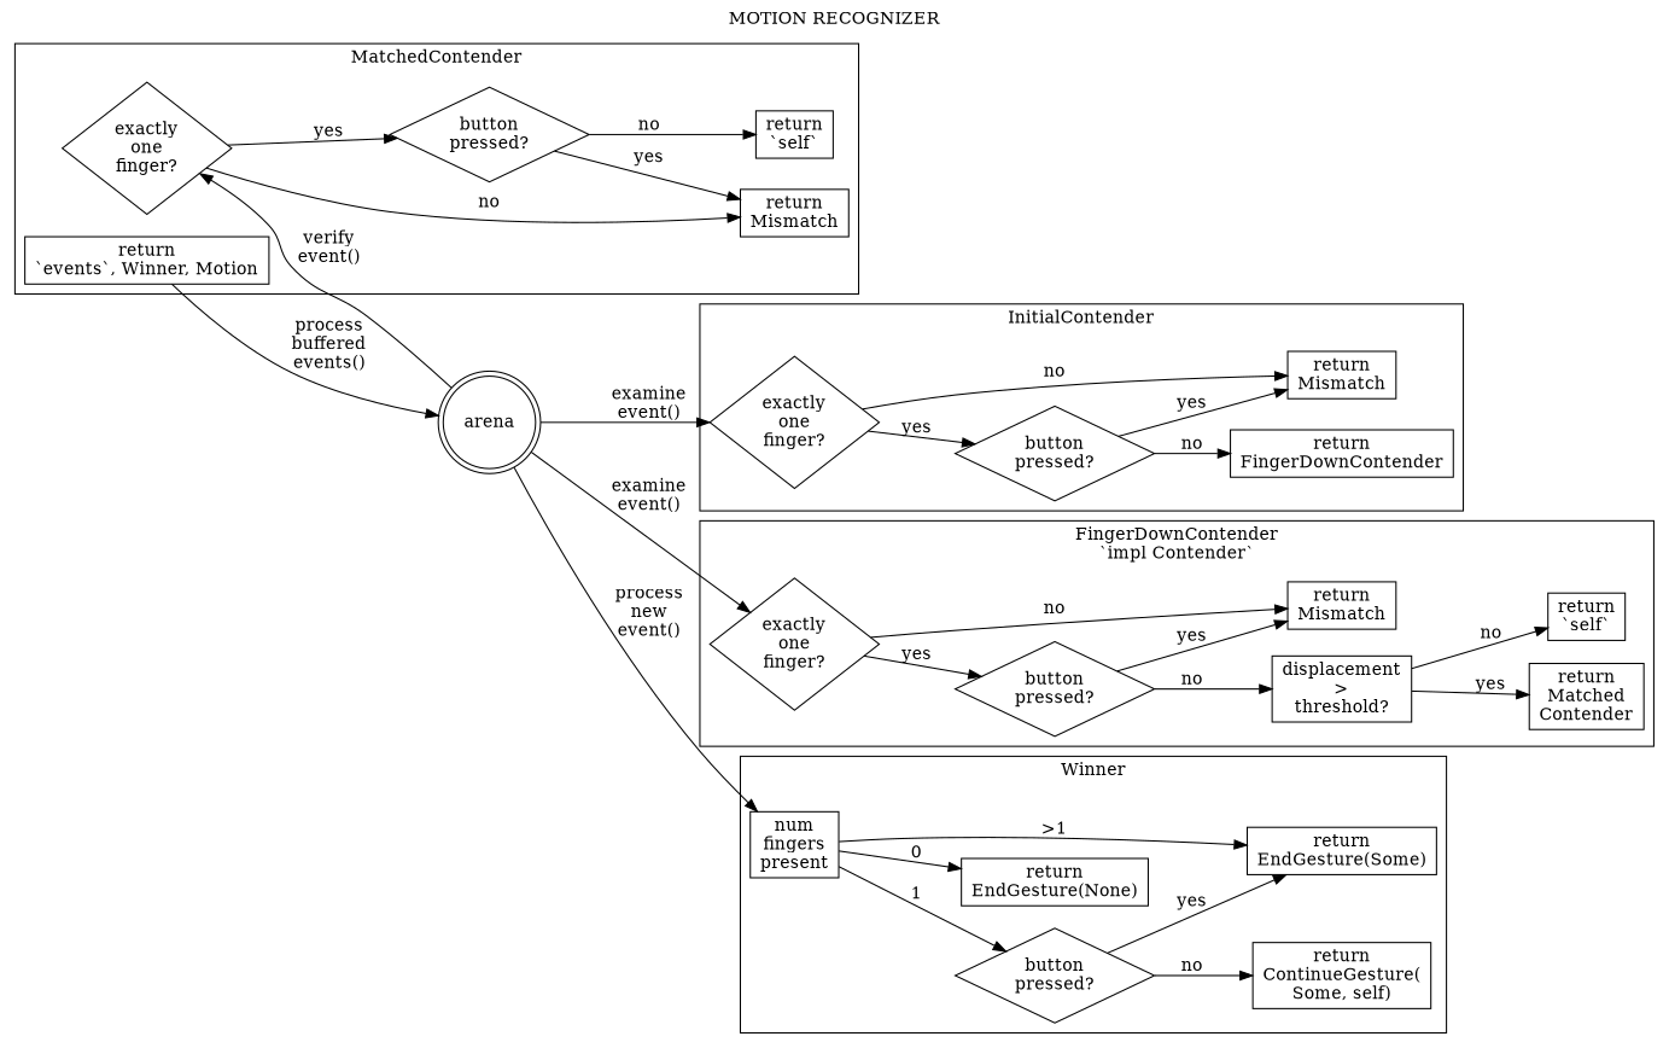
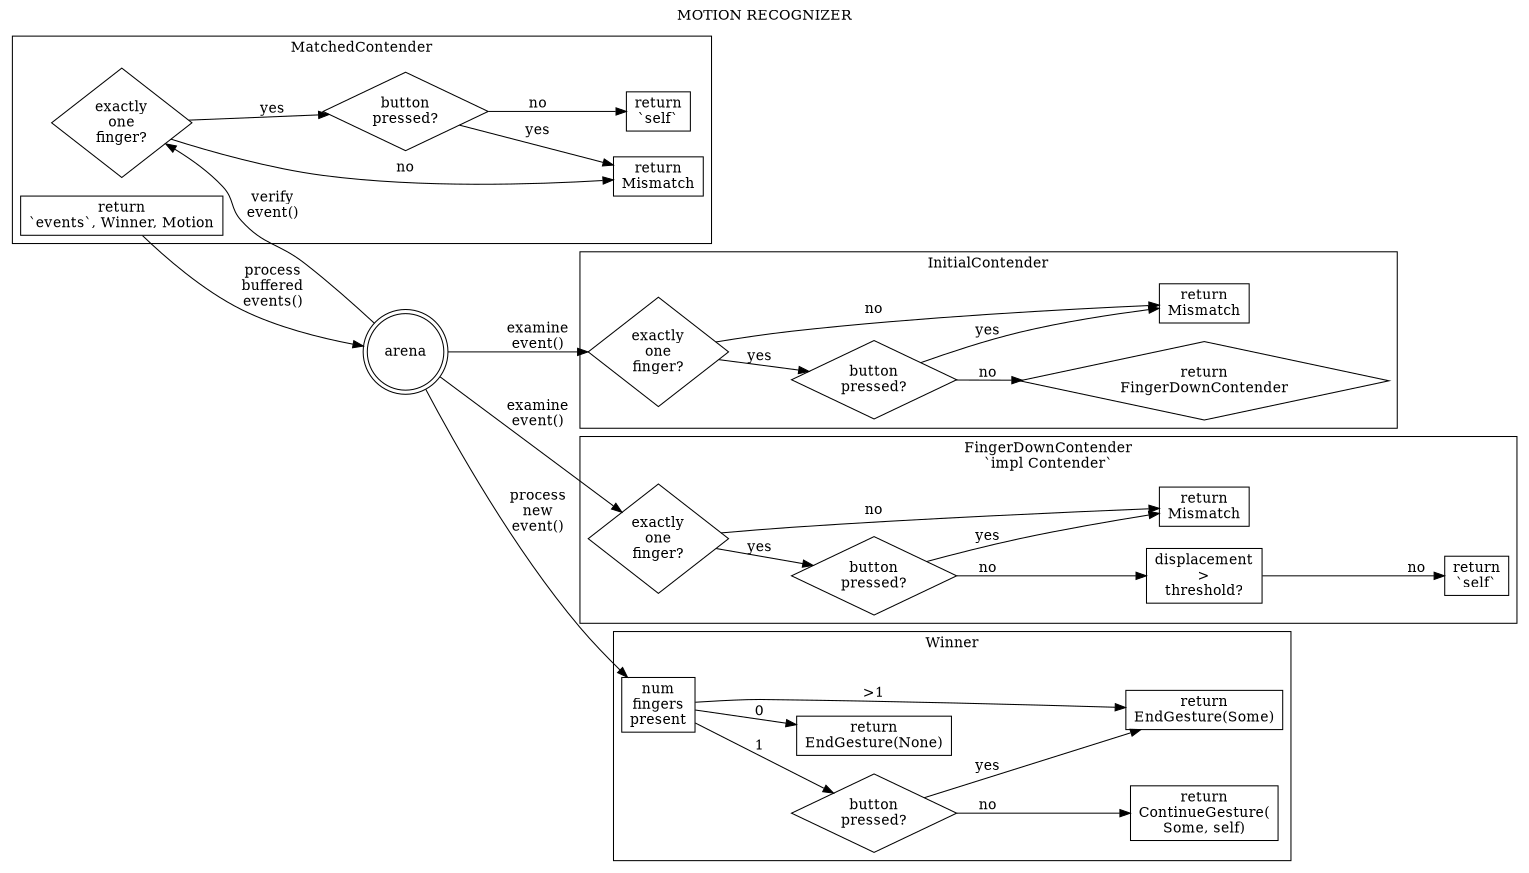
  digraph {
    label="MOTION RECOGNIZER"
    labelloc=t
    rankdir=LR
    node [shape=rectangle]
    n1 [label="exactly\none\nfinger?" shape=diamond]
    n2 [label="button\npressed?" shape=diamond]
    n3 [label="return\nMismatch"]
-   n4 [label="return\nFingerDownContender"]
+   n4 [label="return\nFingerDownContender" shape=diamond]
    n5 [label="exactly\none\nfinger?" shape=diamond]
    n6 [label="return\nMismatch"]
    n7 [label="button\npressed?" shape=diamond]
    n8 [label="displacement\n>\nthreshold?" shape=box]
-   n9 [label="return\nMatched\nContender"]
    n10 [label="return\n`self`"]
    n11 [label="exactly\none\nfinger?" shape=diamond]
    n12 [label="return\nMismatch"]
    n13 [label="button\npressed?" shape=diamond]
    n14 [label="return\n`self`"]
    n15 [label="return\n`events`, Winner, Motion"]
    n16 [label="num\nfingers\npresent" shape=box]
    n17 [label="return\nEndGesture(None)"]
    n18 [label="button\npressed?" shape=diamond]
    n19 [label="return\nEndGesture(Some)"]
    n20 [label="return\nContinueGesture(\nSome, self)"]
    arena [shape=doublecircle]
    subgraph cluster_1 {
      label=InitialContender
      n1
      n2
      n3
      n4
    }
    subgraph cluster_2 {
      label="FingerDownContender\n`impl Contender`"
      n5
      n6
      n7
      n8
-     n9
      n10
    }
    subgraph cluster_3 {
      label=MatchedContender
      n11
      n12
      n13
      n14
      n15
    }
    subgraph cluster_4 {
      label=Winner
      n16
      n17
      n18
      n19
      n20
    }
    n1 -> n2 [label=yes]
    n1 -> n3 [label=no]
    n2 -> n3 [label=yes]
    n2 -> n4 [label=no]
    n5 -> n6 [label=no]
    n5 -> n7 [label=yes]
    n7 -> n6 [label=yes]
    n7 -> n8 [label=no]
-   n8 -> n9 [label=yes]
    n8 -> n10 [label=no]
    n11 -> n12 [label=no]
    n11 -> n13 [label=yes]
    n13 -> n12 [label=yes]
    n13 -> n14 [label=no]
    n15 -> arena [label="process\nbuffered\nevents()"]
    n16 -> n17 [label=0]
    n16 -> n18 [label=1]
    n16 -> n19 [label=">1"]
    n18 -> n19 [label=yes]
    n18 -> n20 [label=no]
    arena -> n1 [label="examine\nevent()"]
    arena -> n5 [label="examine\nevent()"]
    arena -> n11 [label="verify\nevent()"]
    arena -> n16 [label="process\nnew\nevent()"]
  }
